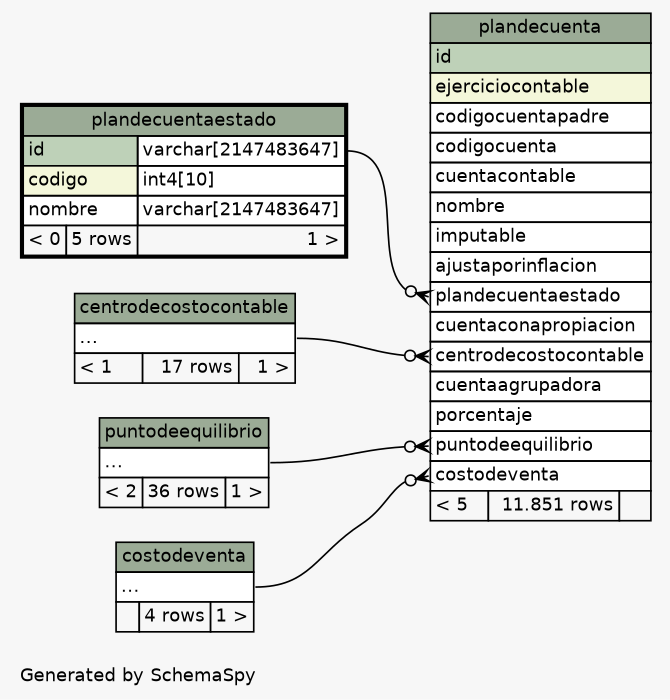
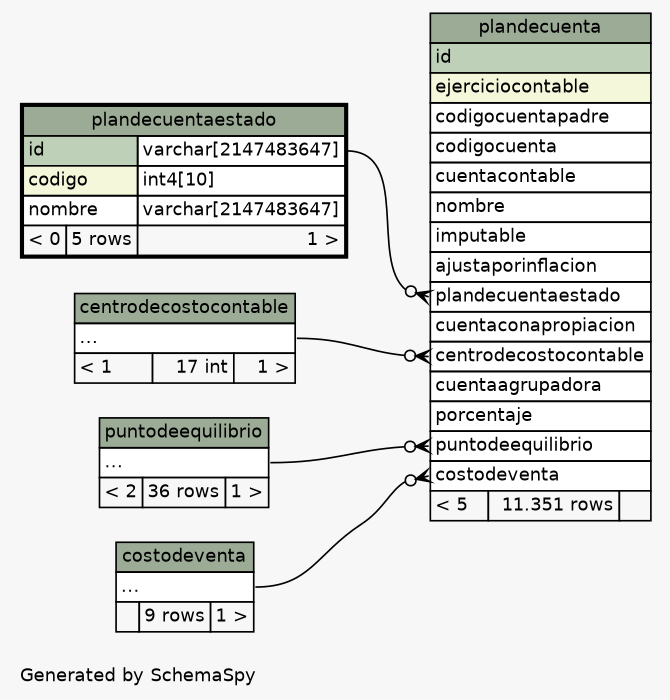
  digraph {
    bgcolor="#f7f7f7"
    fontname=Helvetica
    fontsize=11
    label="\nGenerated by SchemaSpy"
    labeljust=l
    nodesep=0.18
    rankdir=RL
    ranksep=0.46
    node [fontname=Helvetica fontsize=11 shape=plaintext]
    edge [arrowhead=none arrowsize=0.8 arrowtail=crowodot dir=back headport="elipses:e"]
-   n1 [label=<     <TABLE BORDER="0" CELLBORDER="1" CELLSPACING="0" BGCOLOR="#ffffff">       <TR><TD COLSPAN="3" BGCOLOR="#9bab96" ALIGN="CENTER">centrodecostocontable</TD></TR>       <TR><TD PORT="elipses" COLSPAN="3" ALIGN="LEFT">...</TD></TR>       <TR><TD ALIGN="LEFT" BGCOLOR="#f7f7f7">&lt; 1</TD><TD ALIGN="RIGHT" BGCOLOR="#f7f7f7">17 rows</TD><TD ALIGN="RIGHT" BGCOLOR="#f7f7f7">1 &gt;</TD></TR>     </TABLE>>]
-   n2 [label=<     <TABLE BORDER="0" CELLBORDER="1" CELLSPACING="0" BGCOLOR="#ffffff">       <TR><TD COLSPAN="3" BGCOLOR="#9bab96" ALIGN="CENTER">plandecuenta</TD></TR>       <TR><TD PORT="id" COLSPAN="3" BGCOLOR="#bed1b8" ALIGN="LEFT">id</TD></TR>       <TR><TD PORT="ejerciciocontable" COLSPAN="3" BGCOLOR="#f4f7da" ALIGN="LEFT">ejerciciocontable</TD></TR>       <TR><TD PORT="codigocuentapadre" COLSPAN="3" ALIGN="LEFT">codigocuentapadre</TD></TR>       <TR><TD PORT="codigocuenta" COLSPAN="3" ALIGN="LEFT">codigocuenta</TD></TR>       <TR><TD PORT="cuentacontable" COLSPAN="3" ALIGN="LEFT">cuentacontable</TD></TR>       <TR><TD PORT="nombre" COLSPAN="3" ALIGN="LEFT">nombre</TD></TR>       <TR><TD PORT="imputable" COLSPAN="3" ALIGN="LEFT">imputable</TD></TR>       <TR><TD PORT="ajustaporinflacion" COLSPAN="3" ALIGN="LEFT">ajustaporinflacion</TD></TR>       <TR><TD PORT="plandecuentaestado" COLSPAN="3" ALIGN="LEFT">plandecuentaestado</TD></TR>       <TR><TD PORT="cuentaconapropiacion" COLSPAN="3" ALIGN="LEFT">cuentaconapropiacion</TD></TR>       <TR><TD PORT="centrodecostocontable" COLSPAN="3" ALIGN="LEFT">centrodecostocontable</TD></TR>       <TR><TD PORT="cuentaagrupadora" COLSPAN="3" ALIGN="LEFT">cuentaagrupadora</TD></TR>       <TR><TD PORT="porcentaje" COLSPAN="3" ALIGN="LEFT">porcentaje</TD></TR>       <TR><TD PORT="puntodeequilibrio" COLSPAN="3" ALIGN="LEFT">puntodeequilibrio</TD></TR>       <TR><TD PORT="costodeventa" COLSPAN="3" ALIGN="LEFT">costodeventa</TD></TR>       <TR><TD ALIGN="LEFT" BGCOLOR="#f7f7f7">&lt; 5</TD><TD ALIGN="RIGHT" BGCOLOR="#f7f7f7">11.851 rows</TD><TD ALIGN="RIGHT" BGCOLOR="#f7f7f7">  </TD></TR>     </TABLE>>]
-   n3 [label=<     <TABLE BORDER="0" CELLBORDER="1" CELLSPACING="0" BGCOLOR="#ffffff">       <TR><TD COLSPAN="3" BGCOLOR="#9bab96" ALIGN="CENTER">costodeventa</TD></TR>       <TR><TD PORT="elipses" COLSPAN="3" ALIGN="LEFT">...</TD></TR>       <TR><TD ALIGN="LEFT" BGCOLOR="#f7f7f7">  </TD><TD ALIGN="RIGHT" BGCOLOR="#f7f7f7">4 rows</TD><TD ALIGN="RIGHT" BGCOLOR="#f7f7f7">1 &gt;</TD></TR>     </TABLE>>]
+   n1 [label=<     <TABLE BORDER="0" CELLBORDER="1" CELLSPACING="0" BGCOLOR="#ffffff">       <TR><TD COLSPAN="3" BGCOLOR="#9bab96" ALIGN="CENTER">centrodecostocontable</TD></TR>       <TR><TD PORT="elipses" COLSPAN="3" ALIGN="LEFT">...</TD></TR>       <TR><TD ALIGN="LEFT" BGCOLOR="#f7f7f7">&lt; 1</TD><TD ALIGN="RIGHT" BGCOLOR="#f7f7f7">17 int</TD><TD ALIGN="RIGHT" BGCOLOR="#f7f7f7">1 &gt;</TD></TR>     </TABLE>>]
+   n2 [label=<     <TABLE BORDER="0" CELLBORDER="1" CELLSPACING="0" BGCOLOR="#ffffff">       <TR><TD COLSPAN="3" BGCOLOR="#9bab96" ALIGN="CENTER">plandecuenta</TD></TR>       <TR><TD PORT="id" COLSPAN="3" BGCOLOR="#bed1b8" ALIGN="LEFT">id</TD></TR>       <TR><TD PORT="ejerciciocontable" COLSPAN="3" BGCOLOR="#f4f7da" ALIGN="LEFT">ejerciciocontable</TD></TR>       <TR><TD PORT="codigocuentapadre" COLSPAN="3" ALIGN="LEFT">codigocuentapadre</TD></TR>       <TR><TD PORT="codigocuenta" COLSPAN="3" ALIGN="LEFT">codigocuenta</TD></TR>       <TR><TD PORT="cuentacontable" COLSPAN="3" ALIGN="LEFT">cuentacontable</TD></TR>       <TR><TD PORT="nombre" COLSPAN="3" ALIGN="LEFT">nombre</TD></TR>       <TR><TD PORT="imputable" COLSPAN="3" ALIGN="LEFT">imputable</TD></TR>       <TR><TD PORT="ajustaporinflacion" COLSPAN="3" ALIGN="LEFT">ajustaporinflacion</TD></TR>       <TR><TD PORT="plandecuentaestado" COLSPAN="3" ALIGN="LEFT">plandecuentaestado</TD></TR>       <TR><TD PORT="cuentaconapropiacion" COLSPAN="3" ALIGN="LEFT">cuentaconapropiacion</TD></TR>       <TR><TD PORT="centrodecostocontable" COLSPAN="3" ALIGN="LEFT">centrodecostocontable</TD></TR>       <TR><TD PORT="cuentaagrupadora" COLSPAN="3" ALIGN="LEFT">cuentaagrupadora</TD></TR>       <TR><TD PORT="porcentaje" COLSPAN="3" ALIGN="LEFT">porcentaje</TD></TR>       <TR><TD PORT="puntodeequilibrio" COLSPAN="3" ALIGN="LEFT">puntodeequilibrio</TD></TR>       <TR><TD PORT="costodeventa" COLSPAN="3" ALIGN="LEFT">costodeventa</TD></TR>       <TR><TD ALIGN="LEFT" BGCOLOR="#f7f7f7">&lt; 5</TD><TD ALIGN="RIGHT" BGCOLOR="#f7f7f7">11.351 rows</TD><TD ALIGN="RIGHT" BGCOLOR="#f7f7f7">  </TD></TR>     </TABLE>>]
+   n3 [label=<     <TABLE BORDER="0" CELLBORDER="1" CELLSPACING="0" BGCOLOR="#ffffff">       <TR><TD COLSPAN="3" BGCOLOR="#9bab96" ALIGN="CENTER">costodeventa</TD></TR>       <TR><TD PORT="elipses" COLSPAN="3" ALIGN="LEFT">...</TD></TR>       <TR><TD ALIGN="LEFT" BGCOLOR="#f7f7f7">  </TD><TD ALIGN="RIGHT" BGCOLOR="#f7f7f7">9 rows</TD><TD ALIGN="RIGHT" BGCOLOR="#f7f7f7">1 &gt;</TD></TR>     </TABLE>>]
    n4 [label=<     <TABLE BORDER="2" CELLBORDER="1" CELLSPACING="0" BGCOLOR="#ffffff">       <TR><TD COLSPAN="3" BGCOLOR="#9bab96" ALIGN="CENTER">plandecuentaestado</TD></TR>       <TR><TD PORT="id" COLSPAN="2" BGCOLOR="#bed1b8" ALIGN="LEFT">id</TD><TD PORT="id.type" ALIGN="LEFT">varchar[2147483647]</TD></TR>       <TR><TD PORT="codigo" COLSPAN="2" BGCOLOR="#f4f7da" ALIGN="LEFT">codigo</TD><TD PORT="codigo.type" ALIGN="LEFT">int4[10]</TD></TR>       <TR><TD PORT="nombre" COLSPAN="2" ALIGN="LEFT">nombre</TD><TD PORT="nombre.type" ALIGN="LEFT">varchar[2147483647]</TD></TR>       <TR><TD ALIGN="LEFT" BGCOLOR="#f7f7f7">&lt; 0</TD><TD ALIGN="RIGHT" BGCOLOR="#f7f7f7">5 rows</TD><TD ALIGN="RIGHT" BGCOLOR="#f7f7f7">1 &gt;</TD></TR>     </TABLE>>]
    n5 [label=<     <TABLE BORDER="0" CELLBORDER="1" CELLSPACING="0" BGCOLOR="#ffffff">       <TR><TD COLSPAN="3" BGCOLOR="#9bab96" ALIGN="CENTER">puntodeequilibrio</TD></TR>       <TR><TD PORT="elipses" COLSPAN="3" ALIGN="LEFT">...</TD></TR>       <TR><TD ALIGN="LEFT" BGCOLOR="#f7f7f7">&lt; 2</TD><TD ALIGN="RIGHT" BGCOLOR="#f7f7f7">36 rows</TD><TD ALIGN="RIGHT" BGCOLOR="#f7f7f7">1 &gt;</TD></TR>     </TABLE>>]
    n2 -> n1 [tailport="centrodecostocontable:w"]
    n2 -> n3 [tailport="costodeventa:w"]
    n2 -> n4 [headport="id.type:e" tailport="plandecuentaestado:w"]
    n2 -> n5 [tailport="puntodeequilibrio:w"]
  }
